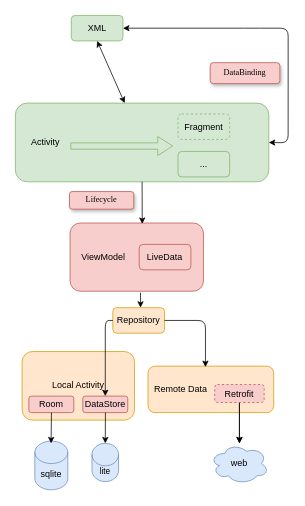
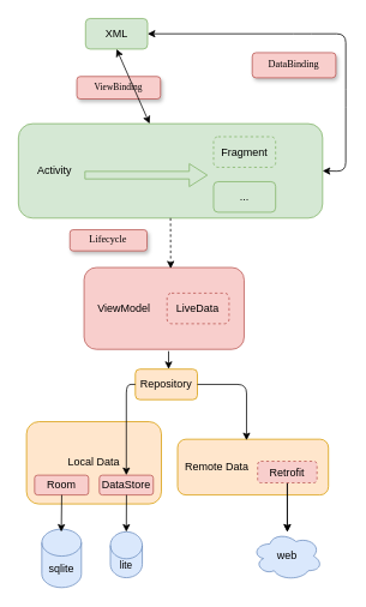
  <mxCell id="0" />
  <mxCell id="1" parent="0" />
  <mxCell id="2" value="&lt;div&gt;&lt;span&gt;&amp;nbsp; Remote Data&lt;/span&gt;&lt;/div&gt;" style="rounded=1;whiteSpace=wrap;html=1;align=left;strokeColor=#d79b00;fillColor=#ffe6cc;" parent="1" vertex="1"><mxGeometry x="197" y="488" width="167.75" height="62" as="geometry" /></mxCell>
- <mxCell id="3" value="&lt;div style=&quot;text-align: justify&quot;&gt;&lt;span&gt;Local Activity&lt;/span&gt;&lt;/div&gt;" style="rounded=1;whiteSpace=wrap;html=1;align=center;strokeColor=#d79b00;fillColor=#ffe6cc;" parent="1" vertex="1"><mxGeometry x="29.01" y="468.5" width="149.99" height="91.5" as="geometry" /></mxCell>
+ <mxCell id="3" value="&lt;div style=&quot;text-align: justify&quot;&gt;&lt;span&gt;Local Data&lt;/span&gt;&lt;/div&gt;" style="rounded=1;whiteSpace=wrap;html=1;align=center;strokeColor=#d79b00;fillColor=#ffe6cc;" parent="1" vertex="1"><mxGeometry x="29.01" y="468.5" width="149.99" height="91.5" as="geometry" /></mxCell>
  <mxCell id="4" value="&amp;nbsp; &amp;nbsp; &amp;nbsp; Activity" style="rounded=1;whiteSpace=wrap;html=1;align=left;strokeColor=#82b366;fillColor=#d5e8d4;" parent="1" vertex="1"><mxGeometry x="20" y="137" width="338.25" height="105" as="geometry" /></mxCell>
  <mxCell id="5" value="XML" style="rounded=1;whiteSpace=wrap;html=1;strokeColor=#82b366;fillColor=#d5e8d4;" parent="1" vertex="1"><mxGeometry x="94.63" y="20" width="69" height="34" as="geometry" /></mxCell>
  <mxCell id="6" value="..." style="rounded=1;whiteSpace=wrap;html=1;strokeColor=#82b366;fillColor=#d5e8d4;" parent="1" vertex="1"><mxGeometry x="237" y="201.5" width="69" height="34" as="geometry" /></mxCell>
  <mxCell id="7" value="Fragment" style="rounded=1;whiteSpace=wrap;html=1;strokeColor=#82b366;fillColor=#d5e8d4;dashed=1;" parent="1" vertex="1"><mxGeometry x="237" y="151.5" width="69" height="34" as="geometry" /></mxCell>
  <mxCell id="8" value="" style="edgeStyle=none;rounded=0;orthogonalLoop=1;jettySize=auto;html=1;" parent="1" source="10" target="16" edge="1"><mxGeometry relative="1" as="geometry" /></mxCell>
  <mxCell id="9" value="" style="edgeStyle=none;rounded=0;orthogonalLoop=1;jettySize=auto;html=1;" parent="1" source="10" target="16" edge="1"><mxGeometry relative="1" as="geometry" /></mxCell>
  <mxCell id="10" value="Retrofit" style="rounded=1;whiteSpace=wrap;html=1;fillColor=#f8cecc;strokeColor=#b85450;dashed=1;" parent="1" vertex="1"><mxGeometry x="286.02" y="512.5" width="65.99" height="24" as="geometry" /></mxCell>
  <mxCell id="11" value="Room" style="rounded=1;whiteSpace=wrap;html=1;fillColor=#f8cecc;strokeColor=#b85450;" parent="1" vertex="1"><mxGeometry x="38.01" y="528" width="60" height="22" as="geometry" /></mxCell>
  <mxCell id="12" value="Repository" style="rounded=1;whiteSpace=wrap;html=1;strokeColor=#d79b00;fillColor=#ffe6cc;" parent="1" vertex="1"><mxGeometry x="150.01" y="410" width="69" height="34" as="geometry" /></mxCell>
  <mxCell id="13" value="&amp;nbsp; &amp;nbsp; ViewModel" style="rounded=1;whiteSpace=wrap;html=1;align=left;fillColor=#f8cecc;strokeColor=#b85450;" parent="1" vertex="1"><mxGeometry x="93.01" y="297" width="178" height="91" as="geometry" /></mxCell>
- <mxCell id="14" value="LiveData" style="rounded=1;whiteSpace=wrap;html=1;fillColor=#f8cecc;strokeColor=#b85450;" parent="1" vertex="1"><mxGeometry x="185.26" y="325.5" width="69" height="34" as="geometry" /></mxCell>
+ <mxCell id="14" value="LiveData" style="rounded=1;whiteSpace=wrap;html=1;fillColor=#f8cecc;strokeColor=#b85450;dashed=1;" parent="1" vertex="1"><mxGeometry x="185.26" y="325.5" width="69" height="34" as="geometry" /></mxCell>
  <mxCell id="15" value="sqlite" style="shape=cylinder3;whiteSpace=wrap;html=1;boundedLbl=1;backgroundOutline=1;size=15;strokeColor=#6c8ebf;fillColor=#dae8fc;" parent="1" vertex="1"><mxGeometry x="46.01" y="588" width="44" height="65" as="geometry" /></mxCell>
  <mxCell id="16" value="web" style="ellipse;shape=cloud;whiteSpace=wrap;html=1;strokeColor=#6c8ebf;fillColor=#dae8fc;" parent="1" vertex="1"><mxGeometry x="280.01" y="591" width="78" height="54" as="geometry" /></mxCell>
- <mxCell id="18" value="&lt;font style=&quot;font-size: 11px ; line-height: 70%&quot; face=&quot;Lucida Console&quot;&gt;DataBinding&lt;/font&gt;" style="text;html=1;align=center;verticalAlign=middle;whiteSpace=wrap;rounded=1;fontSize=7;shadow=1;fillColor=#f8cecc;strokeColor=#b85450;" parent="1" vertex="1"><mxGeometry x="280.01" y="83" width="93" height="28" as="geometry" /></mxCell>
+ <mxCell id="17" value="&lt;font style=&quot;line-height: 70% ; font-size: 10px&quot; face=&quot;Lucida Console&quot;&gt;ViewBinding&lt;/font&gt;" style="text;html=1;align=center;verticalAlign=middle;whiteSpace=wrap;rounded=1;fontSize=7;shadow=1;fillColor=#f8cecc;strokeColor=#b85450;" parent="1" vertex="1"><mxGeometry x="85.01" y="84.5" width="93" height="25" as="geometry" /></mxCell>
+ <mxCell id="18" value="&lt;font style=&quot;font-size: 11px ; line-height: 70%&quot; face=&quot;Lucida Console&quot;&gt;DataBinding&lt;/font&gt;" style="text;html=1;align=center;verticalAlign=middle;whiteSpace=wrap;rounded=1;fontSize=7;shadow=1;fillColor=#f8cecc;strokeColor=#b85450;" parent="1" vertex="1"><mxGeometry x="280.01" y="58" width="93" height="28" as="geometry" /></mxCell>
  <mxCell id="19" value="&lt;font style=&quot;font-size: 11px&quot;&gt;lite&lt;/font&gt;" style="shape=cylinder3;whiteSpace=wrap;html=1;boundedLbl=1;backgroundOutline=1;size=15;strokeColor=#6c8ebf;fillColor=#dae8fc;" parent="1" vertex="1"><mxGeometry x="122.25" y="591" width="35.5" height="51" as="geometry" /></mxCell>
  <mxCell id="20" value="DataStore" style="rounded=1;whiteSpace=wrap;html=1;fillColor=#f8cecc;strokeColor=#b85450;" parent="1" vertex="1"><mxGeometry x="110" y="528" width="60" height="22" as="geometry" /></mxCell>
  <mxCell id="21" value="" style="html=1;shadow=0;dashed=0;align=center;verticalAlign=middle;shape=mxgraph.arrows2.arrow;dy=0.67;dx=20;notch=0;fillColor=#d5e8d4;strokeColor=#82b366;" parent="1" vertex="1"><mxGeometry x="94" y="181.5" width="136" height="25.5" as="geometry" /></mxCell>
  <mxCell id="22" value="" style="endArrow=classic;startArrow=classic;html=1;entryX=0.5;entryY=1;entryDx=0;entryDy=0;" parent="1" source="4" target="5" edge="1"><mxGeometry width="50" height="50" relative="1" as="geometry"><mxPoint x="193.26" y="95" as="sourcePoint" /><mxPoint x="243.26" y="45" as="targetPoint" /></mxGeometry></mxCell>
  <mxCell id="23" value="" style="endArrow=classic;startArrow=classic;html=1;exitX=1;exitY=0.5;exitDx=0;exitDy=0;entryX=1;entryY=0.5;entryDx=0;entryDy=0;" parent="1" source="4" target="5" edge="1"><mxGeometry width="50" height="50" relative="1" as="geometry"><mxPoint x="165.01" y="241" as="sourcePoint" /><mxPoint x="331.01" y="53" as="targetPoint" /><Array as="points"><mxPoint x="384" y="190" /><mxPoint x="384.01" y="109" /><mxPoint x="384.01" y="37" /><mxPoint x="336.01" y="37" /></Array></mxGeometry></mxCell>
- <mxCell id="24" value="" style="endArrow=classic;html=1;entryX=0.541;entryY=0.013;entryDx=0;entryDy=0;entryPerimeter=0;exitX=0.5;exitY=1;exitDx=0;exitDy=0;" parent="1" source="4" target="13" edge="1"><mxGeometry width="50" height="50" relative="1" as="geometry"><mxPoint x="189.01" y="264" as="sourcePoint" /><mxPoint x="215.01" y="260" as="targetPoint" /></mxGeometry></mxCell>
+ <mxCell id="24" value="" style="endArrow=classic;html=1;entryX=0.541;entryY=0.013;entryDx=0;entryDy=0;entryPerimeter=0;exitX=0.5;exitY=1;exitDx=0;exitDy=0;dashed=1;" parent="1" source="4" target="13" edge="1"><mxGeometry width="50" height="50" relative="1" as="geometry"><mxPoint x="189.01" y="264" as="sourcePoint" /><mxPoint x="215.01" y="260" as="targetPoint" /></mxGeometry></mxCell>
  <mxCell id="25" value="" style="endArrow=classic;html=1;" parent="1" edge="1"><mxGeometry width="50" height="50" relative="1" as="geometry"><mxPoint x="187.01" y="390" as="sourcePoint" /><mxPoint x="187.01" y="410" as="targetPoint" /></mxGeometry></mxCell>
  <mxCell id="26" value="" style="edgeStyle=segmentEdgeStyle;endArrow=classic;html=1;exitX=0;exitY=0.5;exitDx=0;exitDy=0;" parent="1" source="12" target="20" edge="1"><mxGeometry width="50" height="50" relative="1" as="geometry"><mxPoint x="40.51" y="448" as="sourcePoint" /><mxPoint x="90.51" y="398" as="targetPoint" /></mxGeometry></mxCell>
  <mxCell id="27" value="" style="edgeStyle=segmentEdgeStyle;endArrow=classic;html=1;exitX=1;exitY=0.5;exitDx=0;exitDy=0;entryX=0.457;entryY=0.019;entryDx=0;entryDy=0;entryPerimeter=0;" parent="1" source="12" target="2" edge="1"><mxGeometry width="50" height="50" relative="1" as="geometry"><mxPoint x="331.01" y="416" as="sourcePoint" /><mxPoint x="274" y="481" as="targetPoint" /><Array as="points"><mxPoint x="274" y="427" /></Array></mxGeometry></mxCell>
  <mxCell id="28" value="" style="endArrow=classic;html=1;" parent="1" edge="1"><mxGeometry width="50" height="50" relative="1" as="geometry"><mxPoint x="68.18" y="550" as="sourcePoint" /><mxPoint x="67.67" y="591" as="targetPoint" /></mxGeometry></mxCell>
  <mxCell id="29" value="" style="endArrow=classic;html=1;" parent="1" edge="1"><mxGeometry width="50" height="50" relative="1" as="geometry"><mxPoint x="140.17" y="550" as="sourcePoint" /><mxPoint x="140" y="591" as="targetPoint" /></mxGeometry></mxCell>
- <mxCell id="30" value="&lt;font style=&quot;font-size: 11px ; line-height: 70%&quot; face=&quot;Lucida Console&quot;&gt;Lifecycle&lt;/font&gt;" style="text;html=1;align=center;verticalAlign=middle;whiteSpace=wrap;rounded=1;fontSize=7;shadow=1;fillColor=#f8cecc;strokeColor=#b85450;" parent="1" vertex="1"><mxGeometry x="92.26" y="255" width="85.75" height="23.5" as="geometry" /></mxCell>
+ <mxCell id="30" value="&lt;font style=&quot;font-size: 11px ; line-height: 70%&quot; face=&quot;Lucida Console&quot;&gt;Lifecycle&lt;/font&gt;" style="text;html=1;align=center;verticalAlign=middle;whiteSpace=wrap;rounded=1;fontSize=7;shadow=1;fillColor=#f8cecc;strokeColor=#b85450;" parent="1" vertex="1"><mxGeometry x="77.26" y="255" width="85.75" height="23.5" as="geometry" /></mxCell>
